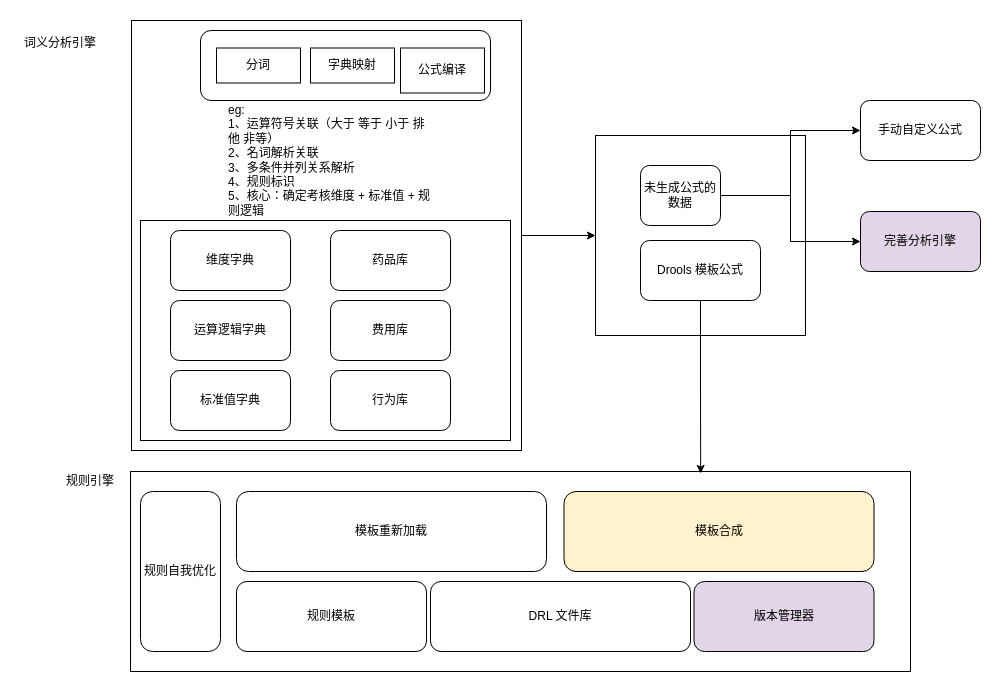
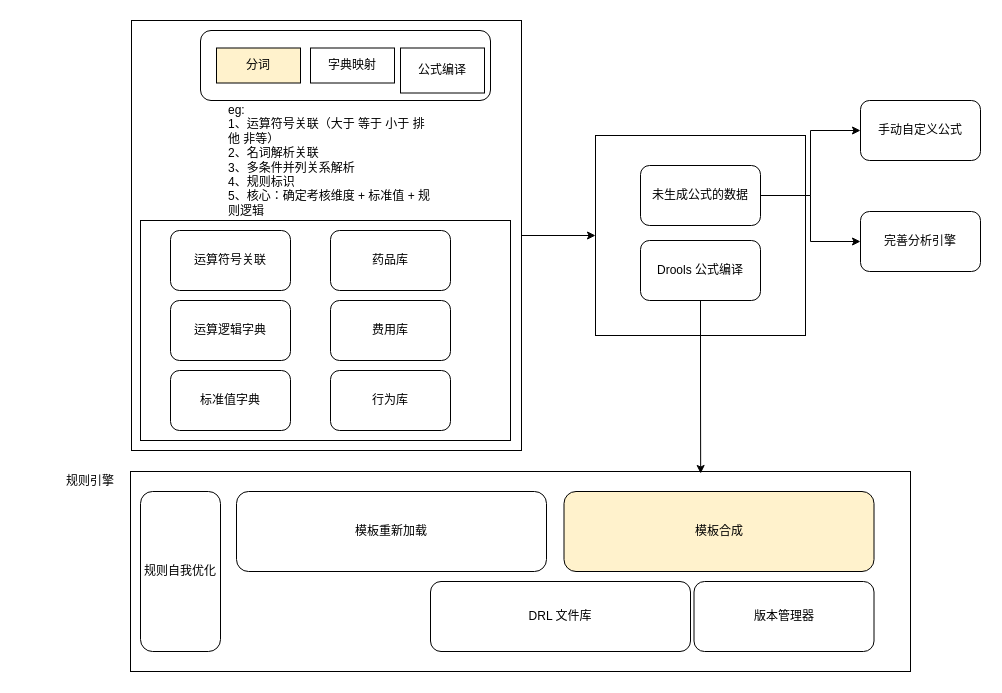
  <mxCell id="0" />
  <mxCell id="1" parent="0" />
  <mxCell id="2" value="" style="rounded=0;whiteSpace=wrap;html=1;" vertex="1" parent="1"><mxGeometry x="595" y="135" width="210" height="200" as="geometry" /></mxCell>
  <mxCell id="3" value="" style="rounded=0;whiteSpace=wrap;html=1;" vertex="1" parent="1"><mxGeometry x="130" y="471" width="780" height="200" as="geometry" /></mxCell>
  <mxCell id="4" style="edgeStyle=orthogonalEdgeStyle;rounded=0;orthogonalLoop=1;jettySize=auto;html=1;" edge="1" parent="1" source="5" target="2"><mxGeometry relative="1" as="geometry" /></mxCell>
  <mxCell id="5" value="" style="rounded=0;whiteSpace=wrap;html=1;" vertex="1" parent="1"><mxGeometry x="131" y="20" width="390" height="430" as="geometry" /></mxCell>
  <mxCell id="6" value="" style="rounded=0;whiteSpace=wrap;html=1;" vertex="1" parent="1"><mxGeometry x="140" y="220" width="370" height="220" as="geometry" /></mxCell>
  <mxCell id="7" value="" style="rounded=1;whiteSpace=wrap;html=1;" vertex="1" parent="1"><mxGeometry x="200" y="30" width="290" height="70" as="geometry" /></mxCell>
  <mxCell id="8" value="&lt;div align=&quot;left&quot;&gt;eg: &lt;br&gt;&lt;/div&gt;&lt;div align=&quot;left&quot;&gt;1、运算符号关联（大于 等于 小于 排他 非等）&lt;/div&gt;&lt;div align=&quot;left&quot;&gt;2、名词解析关联&lt;/div&gt;&lt;div align=&quot;left&quot;&gt;3、多条件并列关系解析&lt;/div&gt;&lt;div align=&quot;left&quot;&gt;4、规则标识&lt;/div&gt;&lt;div align=&quot;left&quot;&gt;5、核心：确定考核维度 + 标准值 + 规则逻辑&lt;br&gt;&lt;/div&gt;" style="text;html=1;strokeColor=none;fillColor=none;align=left;verticalAlign=middle;whiteSpace=wrap;rounded=0;" vertex="1" parent="1"><mxGeometry x="226" y="100" width="210" height="120" as="geometry" /></mxCell>
  <mxCell id="9" style="edgeStyle=orthogonalEdgeStyle;rounded=0;orthogonalLoop=1;jettySize=auto;html=1;entryX=0.731;entryY=0.01;entryDx=0;entryDy=0;entryPerimeter=0;" edge="1" parent="1" source="10" target="3"><mxGeometry relative="1" as="geometry" /></mxCell>
- <mxCell id="10" value="Drools 模板公式" style="rounded=1;whiteSpace=wrap;html=1;" vertex="1" parent="1"><mxGeometry x="640" y="240" width="120" height="60" as="geometry" /></mxCell>
- <mxCell id="11" value="维度字典" style="rounded=1;whiteSpace=wrap;html=1;" vertex="1" parent="1"><mxGeometry x="170" y="230" width="120" height="60" as="geometry" /></mxCell>
+ <mxCell id="10" value="Drools 公式编译" style="rounded=1;whiteSpace=wrap;html=1;" vertex="1" parent="1"><mxGeometry x="640" y="240" width="120" height="60" as="geometry" /></mxCell>
+ <mxCell id="11" value="运算符号关联" style="rounded=1;whiteSpace=wrap;html=1;" vertex="1" parent="1"><mxGeometry x="170" y="230" width="120" height="60" as="geometry" /></mxCell>
  <mxCell id="12" value="运算逻辑字典" style="rounded=1;whiteSpace=wrap;html=1;" vertex="1" parent="1"><mxGeometry x="170" y="300" width="120" height="60" as="geometry" /></mxCell>
  <mxCell id="13" value="标准值字典" style="rounded=1;whiteSpace=wrap;html=1;" vertex="1" parent="1"><mxGeometry x="170" y="370" width="120" height="60" as="geometry" /></mxCell>
  <mxCell id="14" value="模板合成" style="rounded=1;whiteSpace=wrap;html=1;fillColor=#fff2cc;" vertex="1" parent="1"><mxGeometry x="563.5" y="491" width="310" height="80" as="geometry" /></mxCell>
- <mxCell id="15" value="词义分析引擎" style="text;html=1;strokeColor=none;fillColor=none;align=center;verticalAlign=middle;whiteSpace=wrap;rounded=0;" vertex="1" parent="1"><mxGeometry x="20" y="34" width="80" height="17" as="geometry" /></mxCell>
  <mxCell id="16" value="模板重新加载" style="rounded=1;whiteSpace=wrap;html=1;" vertex="1" parent="1"><mxGeometry x="236" y="491" width="310" height="80" as="geometry" /></mxCell>
- <mxCell id="17" value="规则模板" style="rounded=1;whiteSpace=wrap;html=1;" vertex="1" parent="1"><mxGeometry x="236" y="581" width="190" height="70" as="geometry" /></mxCell>
  <mxCell id="18" value="DRL 文件库" style="rounded=1;whiteSpace=wrap;html=1;" vertex="1" parent="1"><mxGeometry x="430" y="581" width="260" height="70" as="geometry" /></mxCell>
- <mxCell id="19" value="版本管理器" style="rounded=1;whiteSpace=wrap;html=1;fillColor=#e1d5e7;" vertex="1" parent="1"><mxGeometry x="693.5" y="581" width="180" height="70" as="geometry" /></mxCell>
+ <mxCell id="19" value="版本管理器" style="rounded=1;whiteSpace=wrap;html=1;" vertex="1" parent="1"><mxGeometry x="693.5" y="581" width="180" height="70" as="geometry" /></mxCell>
  <mxCell id="20" value="规则引擎" style="text;html=1;strokeColor=none;fillColor=none;align=center;verticalAlign=middle;whiteSpace=wrap;rounded=0;" vertex="1" parent="1"><mxGeometry x="60" y="471" width="60" height="20" as="geometry" /></mxCell>
  <mxCell id="21" value="药品库" style="rounded=1;whiteSpace=wrap;html=1;" vertex="1" parent="1"><mxGeometry x="330" y="230" width="120" height="60" as="geometry" /></mxCell>
  <mxCell id="22" value="费用库" style="rounded=1;whiteSpace=wrap;html=1;" vertex="1" parent="1"><mxGeometry x="330" y="300" width="120" height="60" as="geometry" /></mxCell>
  <mxCell id="23" value="行为库" style="rounded=1;whiteSpace=wrap;html=1;" vertex="1" parent="1"><mxGeometry x="330" y="370" width="120" height="60" as="geometry" /></mxCell>
- <mxCell id="24" value="分词" style="rounded=0;whiteSpace=wrap;html=1;" vertex="1" parent="1"><mxGeometry x="216" y="47.5" width="84" height="35" as="geometry" /></mxCell>
+ <mxCell id="24" value="分词" style="rounded=0;whiteSpace=wrap;html=1;fillColor=#fff2cc;" vertex="1" parent="1"><mxGeometry x="216" y="47.5" width="84" height="35" as="geometry" /></mxCell>
  <mxCell id="25" value="字典映射" style="rounded=0;whiteSpace=wrap;html=1;" vertex="1" parent="1"><mxGeometry x="310" y="47.5" width="84" height="35" as="geometry" /></mxCell>
  <mxCell id="26" value="公式编译" style="rounded=0;whiteSpace=wrap;html=1;" vertex="1" parent="1"><mxGeometry x="400" y="47.5" width="84" height="45" as="geometry" /></mxCell>
  <mxCell id="27" style="edgeStyle=orthogonalEdgeStyle;rounded=0;orthogonalLoop=1;jettySize=auto;html=1;entryX=0;entryY=0.5;entryDx=0;entryDy=0;" edge="1" parent="1" source="29" target="30"><mxGeometry relative="1" as="geometry" /></mxCell>
  <mxCell id="28" style="edgeStyle=orthogonalEdgeStyle;rounded=0;orthogonalLoop=1;jettySize=auto;html=1;" edge="1" parent="1" source="29" target="31"><mxGeometry relative="1" as="geometry" /></mxCell>
- <mxCell id="29" value="未生成公式的数据" style="rounded=1;whiteSpace=wrap;html=1;" vertex="1" parent="1"><mxGeometry x="640" y="165" width="80" height="60" as="geometry" /></mxCell>
+ <mxCell id="29" value="未生成公式的数据" style="rounded=1;whiteSpace=wrap;html=1;" vertex="1" parent="1"><mxGeometry x="640" y="165" width="120" height="60" as="geometry" /></mxCell>
  <mxCell id="30" value="手动自定义公式" style="rounded=1;whiteSpace=wrap;html=1;" vertex="1" parent="1"><mxGeometry x="860" y="100" width="120" height="60" as="geometry" /></mxCell>
- <mxCell id="31" value="完善分析引擎" style="rounded=1;whiteSpace=wrap;html=1;fillColor=#e1d5e7;" vertex="1" parent="1"><mxGeometry x="860" y="211" width="120" height="60" as="geometry" /></mxCell>
+ <mxCell id="31" value="完善分析引擎" style="rounded=1;whiteSpace=wrap;html=1;" vertex="1" parent="1"><mxGeometry x="860" y="211" width="120" height="60" as="geometry" /></mxCell>
  <mxCell id="32" value="规则自我优化" style="rounded=1;whiteSpace=wrap;html=1;" vertex="1" parent="1"><mxGeometry x="140" y="491" width="80" height="160" as="geometry" /></mxCell>
